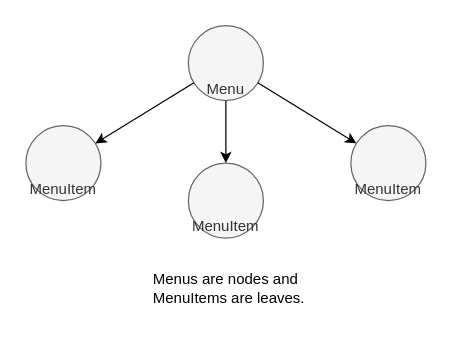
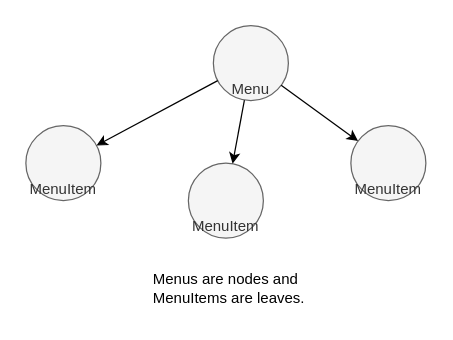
  <mxCell id="0" />
  <mxCell id="1" parent="0" />
- <mxCell id="2" value="Menu" style="ellipse;whiteSpace=wrap;html=1;aspect=fixed;fillColor=#f5f5f5;fontColor=#333333;strokeColor=#666666;verticalAlign=bottom;" vertex="1" parent="1"><mxGeometry x="150" y="20" width="60" height="60" as="geometry" /></mxCell>
+ <mxCell id="2" value="Menu" style="ellipse;whiteSpace=wrap;html=1;aspect=fixed;fillColor=#f5f5f5;fontColor=#333333;strokeColor=#666666;verticalAlign=bottom;" vertex="1" parent="1"><mxGeometry x="170" y="20" width="60" height="60" as="geometry" /></mxCell>
  <mxCell id="3" value="MenuItem" style="ellipse;whiteSpace=wrap;html=1;aspect=fixed;fillColor=#f5f5f5;fontColor=#333333;strokeColor=#666666;verticalAlign=bottom;" vertex="1" parent="1"><mxGeometry x="20" y="100" width="60" height="60" as="geometry" /></mxCell>
  <mxCell id="4" value="MenuItem" style="ellipse;whiteSpace=wrap;html=1;aspect=fixed;fillColor=#f5f5f5;fontColor=#333333;strokeColor=#666666;verticalAlign=bottom;" vertex="1" parent="1"><mxGeometry x="150" y="130" width="60" height="60" as="geometry" /></mxCell>
  <mxCell id="5" value="MenuItem" style="ellipse;whiteSpace=wrap;html=1;aspect=fixed;fillColor=#f5f5f5;fontColor=#333333;strokeColor=#666666;verticalAlign=bottom;" vertex="1" parent="1"><mxGeometry x="280" y="100" width="60" height="60" as="geometry" /></mxCell>
  <mxCell id="6" value="" style="endArrow=classic;html=1;rounded=0;" edge="1" parent="1" source="2" target="3"><mxGeometry width="50" height="50" relative="1" as="geometry"><mxPoint x="-10" y="80" as="sourcePoint" /><mxPoint x="40" y="30" as="targetPoint" /></mxGeometry></mxCell>
  <mxCell id="7" value="" style="endArrow=classic;html=1;rounded=0;" edge="1" parent="1" source="2" target="4"><mxGeometry width="50" height="50" relative="1" as="geometry"><mxPoint x="164.435" y="75.698" as="sourcePoint" /><mxPoint x="85.55" y="124.277" as="targetPoint" /></mxGeometry></mxCell>
  <mxCell id="8" value="" style="endArrow=classic;html=1;rounded=0;" edge="1" parent="1" source="2" target="5"><mxGeometry width="50" height="50" relative="1" as="geometry"><mxPoint x="154.435" y="65.698" as="sourcePoint" /><mxPoint x="75.55" y="114.277" as="targetPoint" /></mxGeometry></mxCell>
  <mxCell id="9" value="Menus are nodes and&#10;MenuItems are leaves." style="text;html=1;align=left;verticalAlign=middle;resizable=0;points=[];autosize=1;strokeColor=none;fillColor=none;" vertex="1" parent="1"><mxGeometry x="120" y="210" width="140" height="40" as="geometry" /></mxCell>
